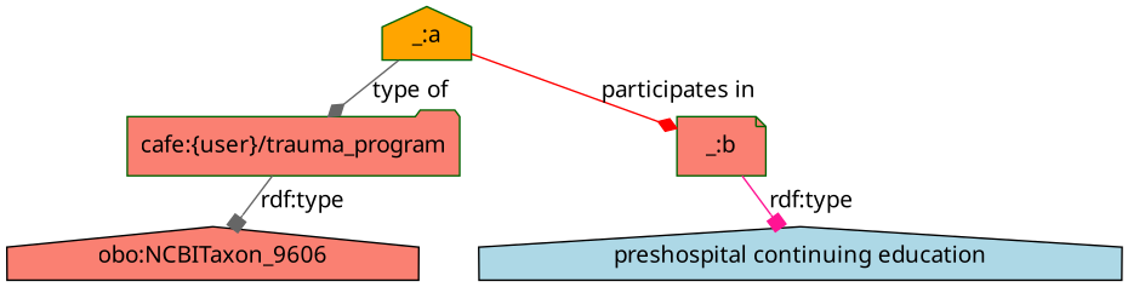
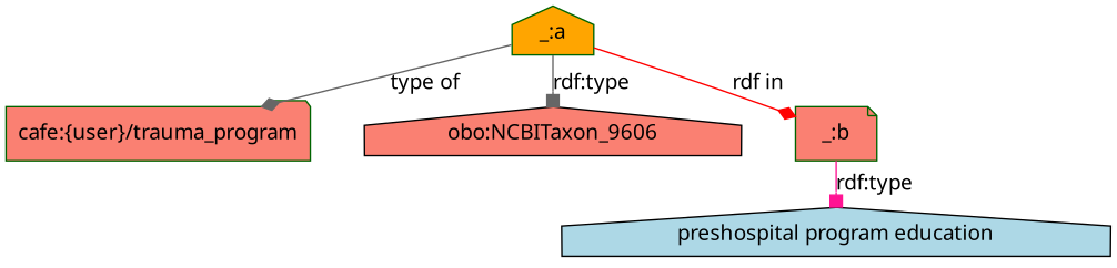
  digraph {
    fontname="Noto Sans"
    nodesep=.5
    ranksep=0
    splines=true
    node [color=darkgreen fillcolor=salmon fontname="Noto Sans" shape=house style=filled]
    edge [arrowhead=diamond color=gray40 fontname="Noto Sans"]
    "_:a" [fillcolor=orange]
    "cafe:{user}/trauma_program" [shape=folder]
    "obo:NCBITaxon_9606" [color=black]
    "_:b" [shape=note]
-   "preshospital continuing education" [color=black fillcolor=lightblue]
+   "preshospital continuing education" [color=black fillcolor=lightblue label="preshospital program education"]
    "_:a" -> "cafe:{user}/trauma_program" [label="type of"]
-   "cafe:{user}/trauma_program" -> "obo:NCBITaxon_9606" [arrowhead=box label="rdf:type"]
-   "_:a" -> "_:b" [color=red label="participates in"]
+   "_:a" -> "obo:NCBITaxon_9606" [arrowhead=box label="rdf:type"]
+   "_:a" -> "_:b" [color=red label="rdf in"]
    "_:b" -> "preshospital continuing education" [arrowhead=box color=deeppink label="rdf:type"]
  }
